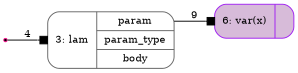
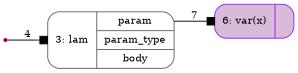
  digraph {
    rankdir=LR
    node [fontsize=11 ranksep=0 shape=Mrecord style=filled]
    edge [arrowhead=box color=black fontsize=11 weight=2]
    n1 [color=deeppink fillcolor=black label="{0: root|{<root> root}}" shape=point]
    n2 [color=gray40 fillcolor=white label="{3: lam|{<param> param|<param_type> param_type|<body> body}}"]
    n3 [color=purple fillcolor="#D7BBD9" label="{6: var(x)|{}}"]
    subgraph sub_1 {
      rank=min
      n1
    }
    n1 -> n2 [label=4 tailport=root]
-   n2 -> n3 [label=9 tailport=param]
+   n2 -> n3 [label=7 tailport=param]
  }
